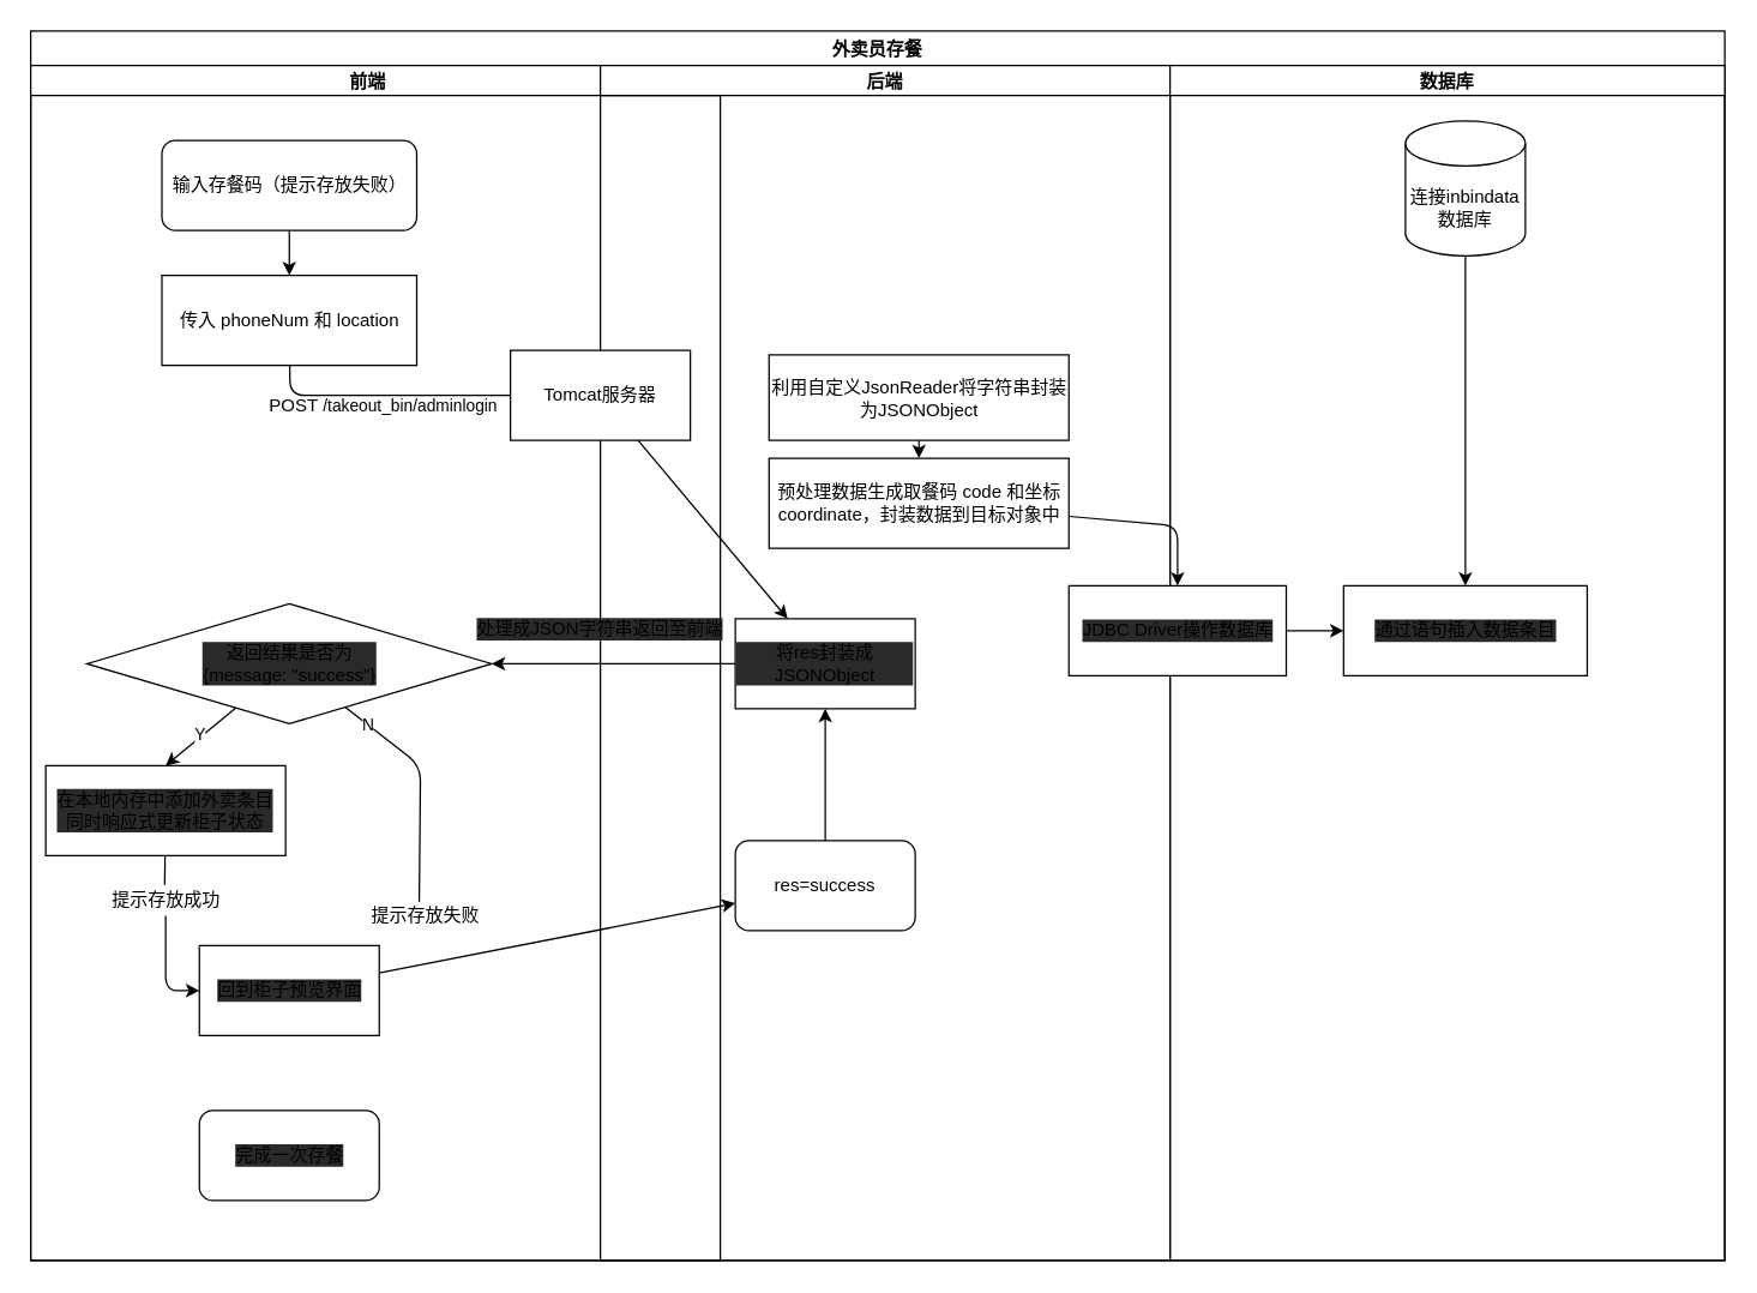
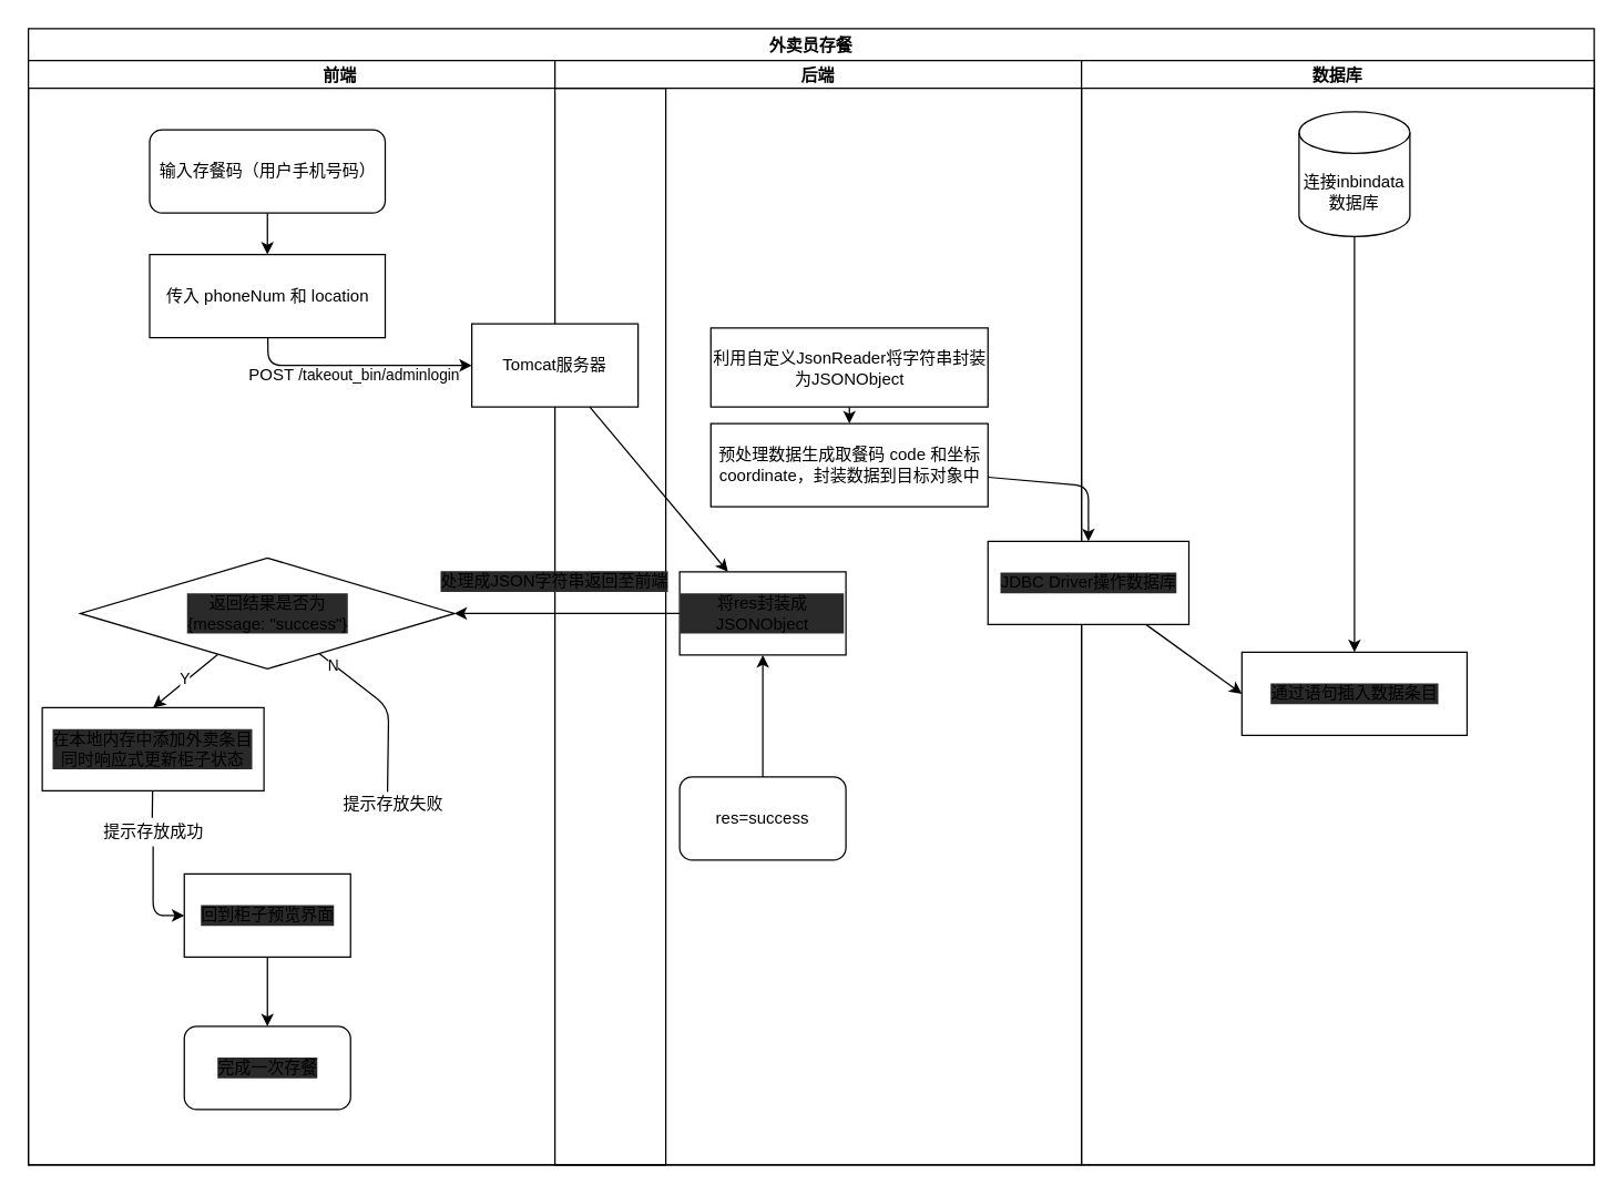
  <mxCell id="0" />
  <mxCell id="1" parent="0" />
  <mxCell id="2" value="外卖员存餐" style="swimlane;aspect=fixed;labelBackgroundColor=default;" vertex="1" parent="1"><mxGeometry width="1130" height="820" as="geometry" x="20" y="20"><mxRectangle x="120" y="30" width="90" height="23" as="alternateBounds" /></mxGeometry></mxCell>
  <mxCell id="3" value="前端   " style="swimlane;startSize=20;horizontal=1;containerType=tree;fillColor=default;" vertex="1" parent="2"><mxGeometry y="23" width="460" height="797" as="geometry"><mxRectangle y="23" width="70" height="20" as="alternateBounds" /></mxGeometry></mxCell>
  <mxCell id="4" style="edgeStyle=none;html=1;entryX=0.5;entryY=0;entryDx=0;entryDy=0;" edge="1" parent="3" source="5" target="6"><mxGeometry relative="1" as="geometry" /></mxCell>
- <mxCell id="5" value="输入存餐码（提示存放失败）" style="rounded=1;whiteSpace=wrap;html=1;" vertex="1" parent="3"><mxGeometry x="87.5" y="50" width="170" height="60" as="geometry" /></mxCell>
+ <mxCell id="5" value="输入存餐码（用户手机号码）" style="rounded=1;whiteSpace=wrap;html=1;" vertex="1" parent="3"><mxGeometry x="87.5" y="50" width="170" height="60" as="geometry" /></mxCell>
  <mxCell id="6" value="传入 phoneNum 和 location" style="rounded=0;whiteSpace=wrap;html=1;" vertex="1" parent="3"><mxGeometry x="87.5" y="140" width="170" height="60" as="geometry" /></mxCell>
  <mxCell id="7" value="POST&amp;nbsp;&lt;span style=&quot;font-size: 11px&quot;&gt;/takeout_bin/adminlogin&lt;/span&gt;" style="text;html=1;align=center;verticalAlign=middle;resizable=0;points=[];autosize=1;strokeColor=none;fillColor=none;" vertex="1" parent="3"><mxGeometry x="150" y="217" width="170" height="20" as="geometry" /></mxCell>
  <mxCell id="8" style="edgeStyle=none;html=1;entryX=0;entryY=0.5;entryDx=0;entryDy=0;startArrow=none;" edge="1" parent="3" source="16" target="14"><mxGeometry relative="1" as="geometry"><Array as="points"><mxPoint x="90" y="617" /></Array></mxGeometry></mxCell>
  <mxCell id="9" value="在本地内存中添加外卖条目&lt;br&gt;同时响应式更新柜子状态" style="rounded=0;whiteSpace=wrap;html=1;labelBackgroundColor=#2A2A2A;strokeColor=default;fillColor=default;" vertex="1" parent="3"><mxGeometry x="10" y="467" width="160" height="60" as="geometry" /></mxCell>
  <mxCell id="10" style="edgeStyle=none;html=1;entryX=0.5;entryY=0;entryDx=0;entryDy=0;" edge="1" parent="3" source="12" target="9"><mxGeometry relative="1" as="geometry" /></mxCell>
  <mxCell id="11" value="Y&lt;br&gt;" style="edgeLabel;html=1;align=center;verticalAlign=middle;resizable=0;points=[];" vertex="1" connectable="0" parent="10"><mxGeometry x="-0.229" y="3" relative="1" as="geometry"><mxPoint x="-8" as="offset" /></mxGeometry></mxCell>
  <mxCell id="12" value="返回结果是否为&lt;br&gt;{message: &quot;success&quot;}" style="rhombus;whiteSpace=wrap;html=1;labelBackgroundColor=#2A2A2A;strokeColor=default;fillColor=default;" vertex="1" parent="3"><mxGeometry x="37.5" y="359" width="270" height="80" as="geometry" /></mxCell>
- <mxCell id="13" style="edgeStyle=none;html=1;" edge="1" parent="3" source="14" target="28"><mxGeometry relative="1" as="geometry" /></mxCell>
+ <mxCell id="13" style="edgeStyle=none;html=1;entryX=0.5;entryY=0;entryDx=0;entryDy=0;" edge="1" parent="3" source="14" target="15"><mxGeometry relative="1" as="geometry" /></mxCell>
  <mxCell id="14" value="回到柜子预览界面" style="whiteSpace=wrap;html=1;labelBackgroundColor=#2A2A2A;strokeColor=default;fillColor=default;" vertex="1" parent="3"><mxGeometry x="112.5" y="587" width="120" height="60" as="geometry" /></mxCell>
  <mxCell id="15" value="完成一次存餐" style="rounded=1;whiteSpace=wrap;html=1;labelBackgroundColor=#2A2A2A;strokeColor=default;fillColor=default;" vertex="1" parent="3"><mxGeometry x="112.5" y="697" width="120" height="60" as="geometry" /></mxCell>
  <mxCell id="16" value="&lt;span&gt;提示存放成功&lt;/span&gt;" style="text;html=1;align=center;verticalAlign=middle;resizable=0;points=[];autosize=1;strokeColor=none;fillColor=none;" vertex="1" parent="3"><mxGeometry x="45" y="547" width="90" height="20" as="geometry" /></mxCell>
  <mxCell id="17" value="" style="edgeStyle=none;html=1;entryX=0.493;entryY=-0.022;entryDx=0;entryDy=0;endArrow=none;entryPerimeter=0;" edge="1" parent="3" source="9" target="16"><mxGeometry relative="1" as="geometry"><mxPoint x="90.0" y="550.0" as="sourcePoint" /><mxPoint x="112.5" y="640" as="targetPoint" /><Array as="points" /></mxGeometry></mxCell>
- <mxCell id="18" value="&lt;span&gt;提示存放失败&lt;/span&gt;" style="text;html=1;align=center;verticalAlign=middle;resizable=0;points=[];autosize=1;strokeColor=none;fillColor=none;" vertex="1" parent="3"><mxGeometry x="217.5" y="557" width="90" height="20" as="geometry" /></mxCell>
+ <mxCell id="18" value="&lt;span&gt;提示存放失败&lt;/span&gt;" style="text;html=1;align=center;verticalAlign=middle;resizable=0;points=[];autosize=1;strokeColor=none;fillColor=none;" vertex="1" parent="3"><mxGeometry x="217.5" y="527" width="90" height="20" as="geometry" /></mxCell>
  <mxCell id="19" value="" style="edgeStyle=none;html=1;entryX=0.463;entryY=0.04;entryDx=0;entryDy=0;endArrow=none;entryPerimeter=0;" edge="1" parent="3" source="12" target="18"><mxGeometry relative="1" as="geometry"><mxPoint x="215.564" y="449.24" as="sourcePoint" /><mxPoint x="232.5" y="640" as="targetPoint" /><Array as="points"><mxPoint x="260" y="467" /></Array></mxGeometry></mxCell>
  <mxCell id="20" value="N" style="edgeLabel;html=1;align=center;verticalAlign=middle;resizable=0;points=[];" vertex="1" connectable="0" parent="19"><mxGeometry x="-0.584" y="-4" relative="1" as="geometry"><mxPoint x="-8" y="-11" as="offset" /></mxGeometry></mxCell>
  <mxCell id="21" value="后端" style="swimlane;startSize=20;horizontal=1;containerType=tree;labelBackgroundColor=none;" vertex="1" parent="2"><mxGeometry x="380" y="23" width="380" height="797" as="geometry"><mxRectangle x="380" y="23" width="70" height="20" as="alternateBounds" /></mxGeometry></mxCell>
  <mxCell id="22" style="edgeStyle=none;html=1;entryX=0.5;entryY=0;entryDx=0;entryDy=0;" edge="1" parent="21" source="23" target="24"><mxGeometry relative="1" as="geometry" /></mxCell>
  <mxCell id="23" value="利用自定义JsonReader将字符串封装为JSONObject" style="rounded=0;whiteSpace=wrap;html=1;" vertex="1" parent="21"><mxGeometry x="112.5" y="193" width="200" height="57" as="geometry" /></mxCell>
  <mxCell id="24" value="预处理数据生成取餐码 code 和坐标 coordinate，封装数据到目标对象中" style="rounded=0;whiteSpace=wrap;html=1;" vertex="1" parent="21"><mxGeometry x="112.5" y="262" width="200" height="60" as="geometry" /></mxCell>
  <mxCell id="25" value="将res封装成JSONObject" style="rounded=0;whiteSpace=wrap;html=1;labelBackgroundColor=#2A2A2A;strokeColor=default;fillColor=default;" vertex="1" parent="21"><mxGeometry x="90" y="369" width="120" height="60" as="geometry" /></mxCell>
  <mxCell id="26" value="处理成JSON字符串返回至前端" style="text;html=1;strokeColor=none;fillColor=none;align=center;verticalAlign=middle;whiteSpace=wrap;rounded=0;labelBackgroundColor=#2A2A2A;" vertex="1" parent="21"><mxGeometry x="-90" y="361" width="180" height="30" as="geometry" /></mxCell>
  <mxCell id="27" style="edgeStyle=none;html=1;entryX=0.5;entryY=1;entryDx=0;entryDy=0;" edge="1" parent="21" source="28" target="25"><mxGeometry relative="1" as="geometry" /></mxCell>
  <mxCell id="28" value="res=success" style="rounded=1;whiteSpace=wrap;html=1;" vertex="1" parent="21"><mxGeometry x="90" y="517" width="120" height="60" as="geometry" /></mxCell>
  <mxCell id="29" value="Tomcat服务器" style="rounded=0;whiteSpace=wrap;html=1;" vertex="1" parent="21"><mxGeometry x="-60" y="190" width="120" height="60" as="geometry" /></mxCell>
  <mxCell id="30" style="edgeStyle=none;html=1;" edge="1" parent="21" source="29" target="25"><mxGeometry relative="1" as="geometry" /></mxCell>
  <mxCell id="31" value="数据库" style="swimlane;startSize=20;horizontal=1;containerType=tree;" vertex="1" parent="2"><mxGeometry x="760" y="23" width="370" height="797" as="geometry"><mxRectangle y="23" width="70" height="20" as="alternateBounds" /></mxGeometry></mxCell>
- <mxCell id="32" value="通过语句插入数据条目" style="rounded=0;whiteSpace=wrap;html=1;labelBackgroundColor=#2A2A2A;strokeColor=default;fillColor=default;" vertex="1" parent="31"><mxGeometry x="115.75" y="347" width="162.5" height="60" as="geometry" /></mxCell>
+ <mxCell id="32" value="通过语句插入数据条目" style="rounded=0;whiteSpace=wrap;html=1;labelBackgroundColor=#2A2A2A;strokeColor=default;fillColor=default;" vertex="1" parent="31"><mxGeometry x="115.75" y="427" width="162.5" height="60" as="geometry" /></mxCell>
  <mxCell id="33" value="返回结果到res" style="text;html=1;strokeColor=none;fillColor=none;align=center;verticalAlign=middle;whiteSpace=wrap;rounded=0;labelBackgroundColor=#2A2A2A;" vertex="1" parent="31"><mxGeometry x="-40" y="372" width="90" height="30" as="geometry" /></mxCell>
  <mxCell id="34" style="edgeStyle=none;html=1;entryX=0;entryY=0.5;entryDx=0;entryDy=0;" edge="1" parent="31" source="35" target="32"><mxGeometry relative="1" as="geometry" /></mxCell>
  <mxCell id="35" value="&lt;span&gt;JDBC Driver操作数据库&lt;/span&gt;" style="rounded=0;whiteSpace=wrap;html=1;labelBackgroundColor=#2A2A2A;strokeColor=default;fillColor=default;" vertex="1" parent="31"><mxGeometry x="-67.5" y="347" width="145" height="60" as="geometry" /></mxCell>
  <mxCell id="36" style="edgeStyle=none;html=1;" edge="1" parent="31" source="37" target="32"><mxGeometry relative="1" as="geometry" /></mxCell>
  <mxCell id="37" value="&lt;span&gt;连接inbindata数据库&lt;/span&gt;" style="shape=cylinder3;whiteSpace=wrap;html=1;boundedLbl=1;backgroundOutline=1;size=15;" vertex="1" parent="31"><mxGeometry x="157.01" y="37" width="80" height="90" as="geometry" /></mxCell>
  <mxCell id="38" style="edgeStyle=none;html=1;entryX=1;entryY=0.5;entryDx=0;entryDy=0;" edge="1" parent="2" source="25" target="12"><mxGeometry relative="1" as="geometry" /></mxCell>
  <mxCell id="39" style="edgeStyle=none;html=1;entryX=0.5;entryY=0;entryDx=0;entryDy=0;" edge="1" parent="2" source="24" target="35"><mxGeometry relative="1" as="geometry"><Array as="points"><mxPoint x="765" y="330" /></Array></mxGeometry></mxCell>
- <mxCell id="40" style="edgeStyle=none;html=1;entryX=0;entryY=0.5;entryDx=0;entryDy=0;endArrow=none;" edge="1" parent="2" source="6" target="29"><mxGeometry relative="1" as="geometry"><Array as="points"><mxPoint x="173" y="243" /></Array></mxGeometry></mxCell>
+ <mxCell id="40" style="edgeStyle=none;html=1;entryX=0;entryY=0.5;entryDx=0;entryDy=0;" edge="1" parent="2" source="6" target="29"><mxGeometry relative="1" as="geometry"><Array as="points"><mxPoint x="173" y="243" /></Array></mxGeometry></mxCell>
